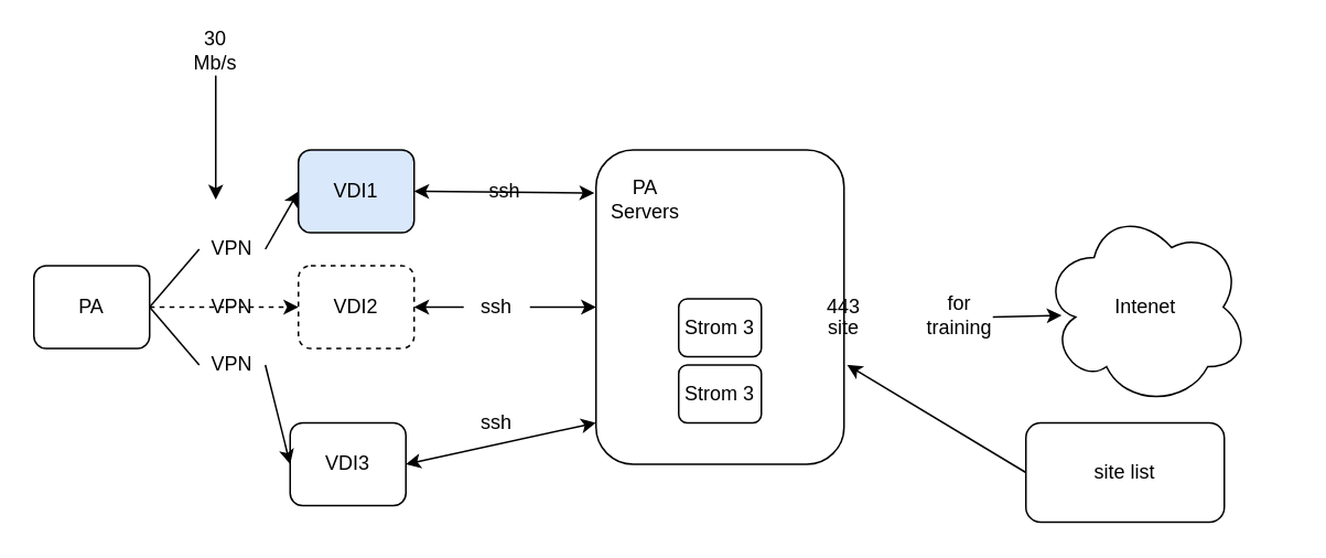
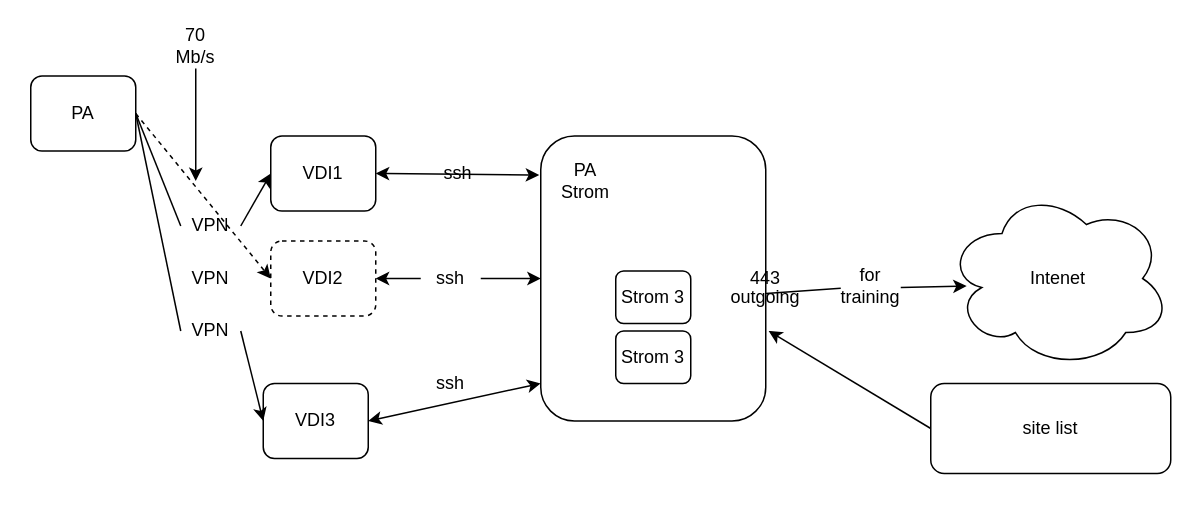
  <mxCell id="0" />
  <mxCell id="1" parent="0" />
- <mxCell id="2" value="PA" style="rounded=1;whiteSpace=wrap;html=1;" vertex="1" parent="1"><mxGeometry x="20" y="160" width="70" height="50" as="geometry" /></mxCell>
- <mxCell id="3" value="VDI1" style="rounded=1;whiteSpace=wrap;html=1;fillColor=#dae8fc;" vertex="1" parent="1"><mxGeometry x="180" y="90" width="70" height="50" as="geometry" /></mxCell>
+ <mxCell id="2" value="PA" style="rounded=1;whiteSpace=wrap;html=1;" vertex="1" parent="1"><mxGeometry x="20" y="50" width="70" height="50" as="geometry" /></mxCell>
+ <mxCell id="3" value="VDI1" style="rounded=1;whiteSpace=wrap;html=1;" vertex="1" parent="1"><mxGeometry x="180" y="90" width="70" height="50" as="geometry" /></mxCell>
  <mxCell id="4" value="" style="endArrow=classic;html=1;exitX=1;exitY=0.5;exitDx=0;exitDy=0;entryX=0;entryY=0.5;entryDx=0;entryDy=0;startArrow=none;" edge="1" parent="1" source="12" target="3"><mxGeometry width="50" height="50" relative="1" as="geometry"><mxPoint x="60" y="210" as="sourcePoint" /><mxPoint x="110" y="160" as="targetPoint" /></mxGeometry></mxCell>
  <mxCell id="5" value="VDI2" style="rounded=1;whiteSpace=wrap;html=1;dashed=1;" vertex="1" parent="1"><mxGeometry x="180" y="160" width="70" height="50" as="geometry" /></mxCell>
  <mxCell id="6" value="VPN" style="text;html=1;strokeColor=none;fillColor=none;align=center;verticalAlign=middle;whiteSpace=wrap;rounded=0;" vertex="1" parent="1"><mxGeometry x="120" y="175" width="40" height="20" as="geometry" /></mxCell>
  <mxCell id="7" value="" style="endArrow=classic;html=1;exitX=1;exitY=0.5;exitDx=0;exitDy=0;entryX=0;entryY=0.5;entryDx=0;entryDy=0;dashed=1;" edge="1" parent="1" source="2" target="5"><mxGeometry width="50" height="50" relative="1" as="geometry"><mxPoint x="280" y="260" as="sourcePoint" /><mxPoint x="330" y="210" as="targetPoint" /></mxGeometry></mxCell>
  <mxCell id="8" value="VDI3" style="rounded=1;whiteSpace=wrap;html=1;" vertex="1" parent="1"><mxGeometry x="175" y="255" width="70" height="50" as="geometry" /></mxCell>
  <mxCell id="9" value="" style="endArrow=classic;html=1;exitX=1;exitY=0.5;exitDx=0;exitDy=0;entryX=0;entryY=0.5;entryDx=0;entryDy=0;startArrow=none;" edge="1" parent="1" source="10" target="8"><mxGeometry width="50" height="50" relative="1" as="geometry"><mxPoint x="100" y="195" as="sourcePoint" /><mxPoint x="190" y="125" as="targetPoint" /></mxGeometry></mxCell>
  <mxCell id="10" value="VPN" style="text;html=1;strokeColor=none;fillColor=none;align=center;verticalAlign=middle;whiteSpace=wrap;rounded=0;" vertex="1" parent="1"><mxGeometry x="120" y="210" width="40" height="20" as="geometry" /></mxCell>
  <mxCell id="11" value="" style="endArrow=none;html=1;exitX=1;exitY=0.5;exitDx=0;exitDy=0;entryX=0;entryY=0.5;entryDx=0;entryDy=0;" edge="1" parent="1" source="2" target="10"><mxGeometry width="50" height="50" relative="1" as="geometry"><mxPoint x="90" y="185" as="sourcePoint" /><mxPoint x="180" y="255" as="targetPoint" /></mxGeometry></mxCell>
  <mxCell id="12" value="VPN" style="text;html=1;strokeColor=none;fillColor=none;align=center;verticalAlign=middle;whiteSpace=wrap;rounded=0;" vertex="1" parent="1"><mxGeometry x="120" y="140" width="40" height="20" as="geometry" /></mxCell>
  <mxCell id="13" value="" style="endArrow=none;html=1;exitX=1;exitY=0.5;exitDx=0;exitDy=0;entryX=0;entryY=0.5;entryDx=0;entryDy=0;" edge="1" parent="1" source="2" target="12"><mxGeometry width="50" height="50" relative="1" as="geometry"><mxPoint x="90" y="185" as="sourcePoint" /><mxPoint x="180" y="115" as="targetPoint" /></mxGeometry></mxCell>
  <mxCell id="14" value="" style="rounded=1;whiteSpace=wrap;html=1;" vertex="1" parent="1"><mxGeometry x="360" y="90" width="150" height="190" as="geometry" /></mxCell>
  <mxCell id="15" value="" style="endArrow=classic;startArrow=none;html=1;exitX=1;exitY=0.5;exitDx=0;exitDy=0;entryX=0;entryY=0.5;entryDx=0;entryDy=0;" edge="1" parent="1" source="22" target="14"><mxGeometry width="50" height="50" relative="1" as="geometry"><mxPoint x="280" y="260" as="sourcePoint" /><mxPoint x="330" y="210" as="targetPoint" /></mxGeometry></mxCell>
- <mxCell id="16" value="PA Servers" style="text;html=1;strokeColor=none;fillColor=none;align=center;verticalAlign=middle;whiteSpace=wrap;rounded=0;" vertex="1" parent="1"><mxGeometry x="370" y="110" width="40" height="20" as="geometry" /></mxCell>
+ <mxCell id="16" value="PA Strom" style="text;html=1;strokeColor=none;fillColor=none;align=center;verticalAlign=middle;whiteSpace=wrap;rounded=0;" vertex="1" parent="1"><mxGeometry x="370" y="110" width="40" height="20" as="geometry" /></mxCell>
  <mxCell id="17" value="Strom 3" style="rounded=1;whiteSpace=wrap;html=1;" vertex="1" parent="1"><mxGeometry x="410" y="180" width="50" height="35" as="geometry" /></mxCell>
  <mxCell id="18" value="Strom 3" style="rounded=1;whiteSpace=wrap;html=1;" vertex="1" parent="1"><mxGeometry x="410" y="220" width="50" height="35" as="geometry" /></mxCell>
  <mxCell id="19" value="443" style="text;html=1;strokeColor=none;fillColor=none;align=center;verticalAlign=middle;whiteSpace=wrap;rounded=0;" vertex="1" parent="1"><mxGeometry x="490" y="175" width="40" height="20" as="geometry" /></mxCell>
  <mxCell id="20" value="" style="endArrow=classic;html=1;startArrow=none;entryX=0.093;entryY=0.542;entryDx=0;entryDy=0;entryPerimeter=0;" edge="1" parent="1" target="21"><mxGeometry width="50" height="50" relative="1" as="geometry"><mxPoint x="600" y="191" as="sourcePoint" /><mxPoint x="600" y="192" as="targetPoint" /></mxGeometry></mxCell>
- <mxCell id="21" value="Intenet" style="ellipse;shape=cloud;whiteSpace=wrap;html=1;" vertex="1" parent="1"><mxGeometry x="630" y="125" width="125" height="120" as="geometry" /></mxCell>
+ <mxCell id="21" value="Intenet" style="ellipse;shape=cloud;whiteSpace=wrap;html=1;" vertex="1" parent="1"><mxGeometry x="630" y="125" width="150" height="120" as="geometry" /></mxCell>
  <mxCell id="22" value="ssh" style="text;html=1;strokeColor=none;fillColor=none;align=center;verticalAlign=middle;whiteSpace=wrap;rounded=0;" vertex="1" parent="1"><mxGeometry x="280" y="175" width="40" height="20" as="geometry" /></mxCell>
  <mxCell id="23" value="" style="endArrow=none;startArrow=classic;html=1;exitX=1;exitY=0.5;exitDx=0;exitDy=0;entryX=0;entryY=0.5;entryDx=0;entryDy=0;" edge="1" parent="1" source="5" target="22"><mxGeometry width="50" height="50" relative="1" as="geometry"><mxPoint x="250" y="185" as="sourcePoint" /><mxPoint x="360" y="185" as="targetPoint" /></mxGeometry></mxCell>
  <mxCell id="24" value="" style="endArrow=classic;startArrow=classic;html=1;exitX=1;exitY=0.5;exitDx=0;exitDy=0;" edge="1" parent="1" source="3"><mxGeometry width="50" height="50" relative="1" as="geometry"><mxPoint x="400" y="250" as="sourcePoint" /><mxPoint x="359" y="116" as="targetPoint" /></mxGeometry></mxCell>
  <mxCell id="25" value="ssh" style="text;html=1;strokeColor=none;fillColor=none;align=center;verticalAlign=middle;whiteSpace=wrap;rounded=0;" vertex="1" parent="1"><mxGeometry x="285" y="105" width="40" height="20" as="geometry" /></mxCell>
  <mxCell id="26" value="" style="endArrow=classic;startArrow=classic;html=1;exitX=1;exitY=0.5;exitDx=0;exitDy=0;entryX=0;entryY=0.868;entryDx=0;entryDy=0;entryPerimeter=0;" edge="1" parent="1" source="8" target="14"><mxGeometry width="50" height="50" relative="1" as="geometry"><mxPoint x="400" y="250" as="sourcePoint" /><mxPoint x="450" y="200" as="targetPoint" /></mxGeometry></mxCell>
  <mxCell id="27" value="ssh" style="text;html=1;strokeColor=none;fillColor=none;align=center;verticalAlign=middle;whiteSpace=wrap;rounded=0;" vertex="1" parent="1"><mxGeometry x="280" y="245" width="40" height="20" as="geometry" /></mxCell>
  <mxCell id="28" value="for training" style="text;html=1;strokeColor=none;fillColor=none;align=center;verticalAlign=middle;whiteSpace=wrap;rounded=0;" vertex="1" parent="1"><mxGeometry x="560" y="180" width="40" height="20" as="geometry" /></mxCell>
- <mxCell id="30" value="site list" style="rounded=1;whiteSpace=wrap;html=1;" vertex="1" parent="1"><mxGeometry x="620" y="255" width="120" height="60" as="geometry" /></mxCell>
+ <mxCell id="29" value="" style="endArrow=none;html=1;exitX=0.5;exitY=1;exitDx=0;exitDy=0;" edge="1" parent="1" source="19" target="28"><mxGeometry width="50" height="50" relative="1" as="geometry"><mxPoint x="510" y="195" as="sourcePoint" /><mxPoint x="600" y="192" as="targetPoint" /></mxGeometry></mxCell>
+ <mxCell id="30" value="site list" style="rounded=1;whiteSpace=wrap;html=1;" vertex="1" parent="1"><mxGeometry x="620" y="255" width="160" height="60" as="geometry" /></mxCell>
  <mxCell id="31" value="" style="endArrow=classic;html=1;" edge="1" parent="1"><mxGeometry width="50" height="50" relative="1" as="geometry"><mxPoint x="130" y="45" as="sourcePoint" /><mxPoint x="130" y="120" as="targetPoint" /></mxGeometry></mxCell>
- <mxCell id="32" value="30 Mb/s" style="text;html=1;strokeColor=none;fillColor=none;align=center;verticalAlign=middle;whiteSpace=wrap;rounded=0;" vertex="1" parent="1"><mxGeometry x="110" y="20" width="40" height="20" as="geometry" /></mxCell>
+ <mxCell id="32" value="70 Mb/s" style="text;html=1;strokeColor=none;fillColor=none;align=center;verticalAlign=middle;whiteSpace=wrap;rounded=0;" vertex="1" parent="1"><mxGeometry x="110" y="20" width="40" height="20" as="geometry" /></mxCell>
  <mxCell id="33" value="" style="endArrow=classic;html=1;exitX=0;exitY=0.5;exitDx=0;exitDy=0;entryX=1.013;entryY=0.684;entryDx=0;entryDy=0;entryPerimeter=0;" edge="1" parent="1" source="30" target="14"><mxGeometry width="50" height="50" relative="1" as="geometry"><mxPoint x="410" y="230" as="sourcePoint" /><mxPoint x="460" y="180" as="targetPoint" /></mxGeometry></mxCell>
- <mxCell id="34" value="site" style="text;html=1;strokeColor=none;fillColor=none;align=center;verticalAlign=middle;whiteSpace=wrap;rounded=0;" vertex="1" parent="1"><mxGeometry x="490" y="187.5" width="40" height="20" as="geometry" /></mxCell>
+ <mxCell id="34" value="outgoing" style="text;html=1;strokeColor=none;fillColor=none;align=center;verticalAlign=middle;whiteSpace=wrap;rounded=0;" vertex="1" parent="1"><mxGeometry x="490" y="187.5" width="40" height="20" as="geometry" /></mxCell>
